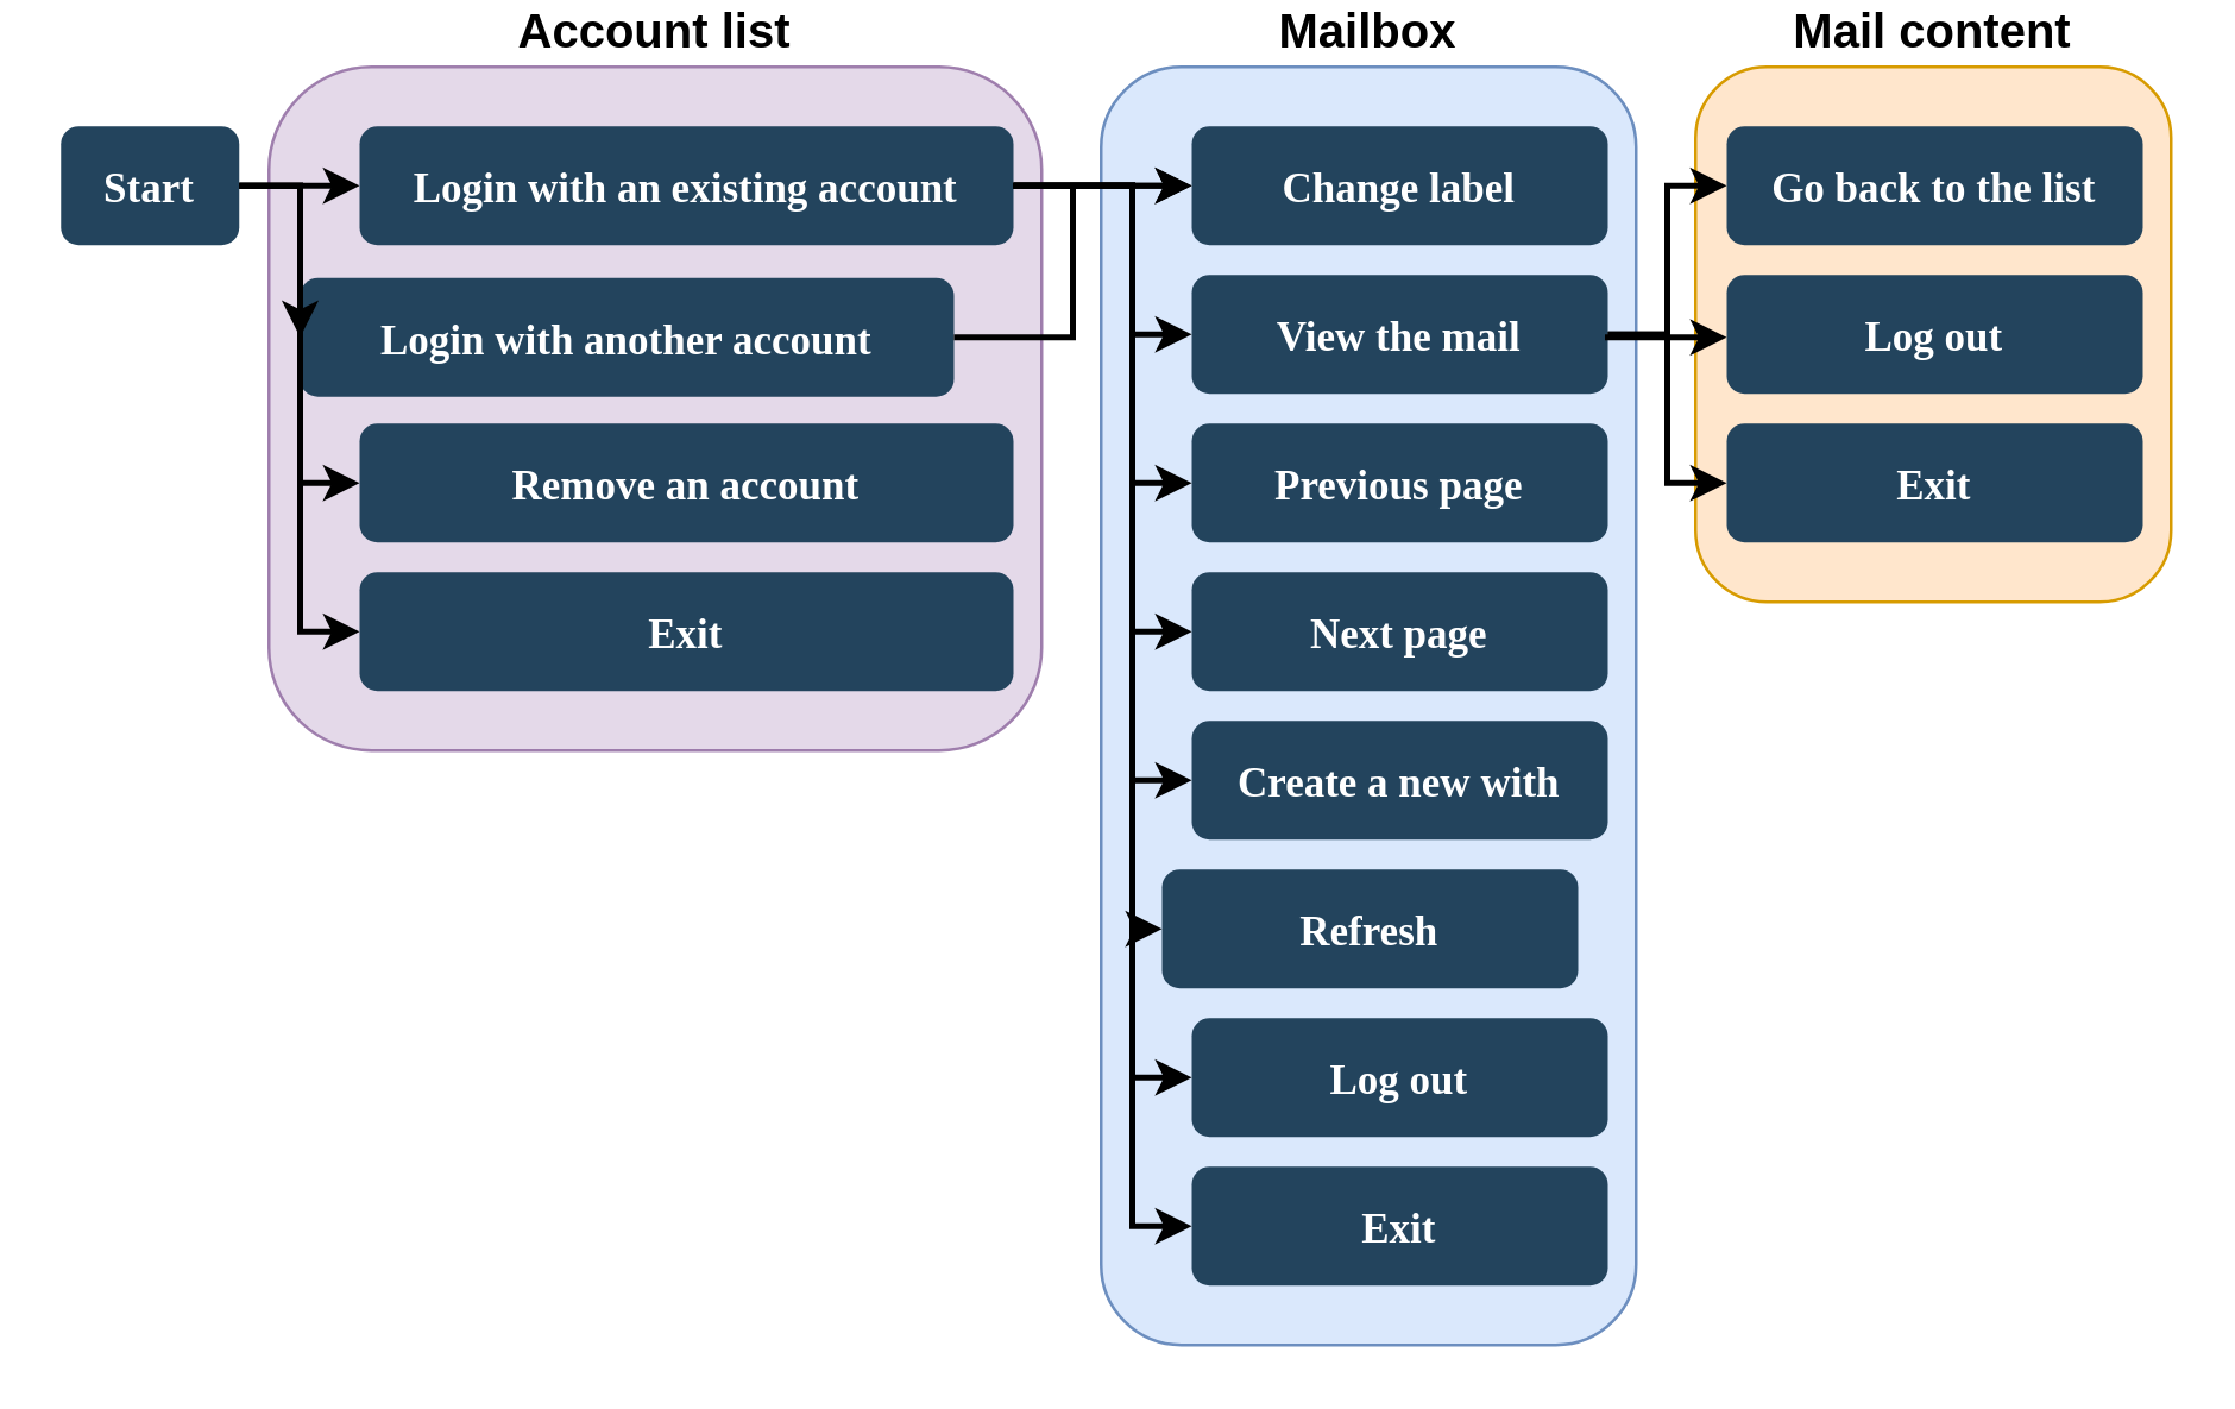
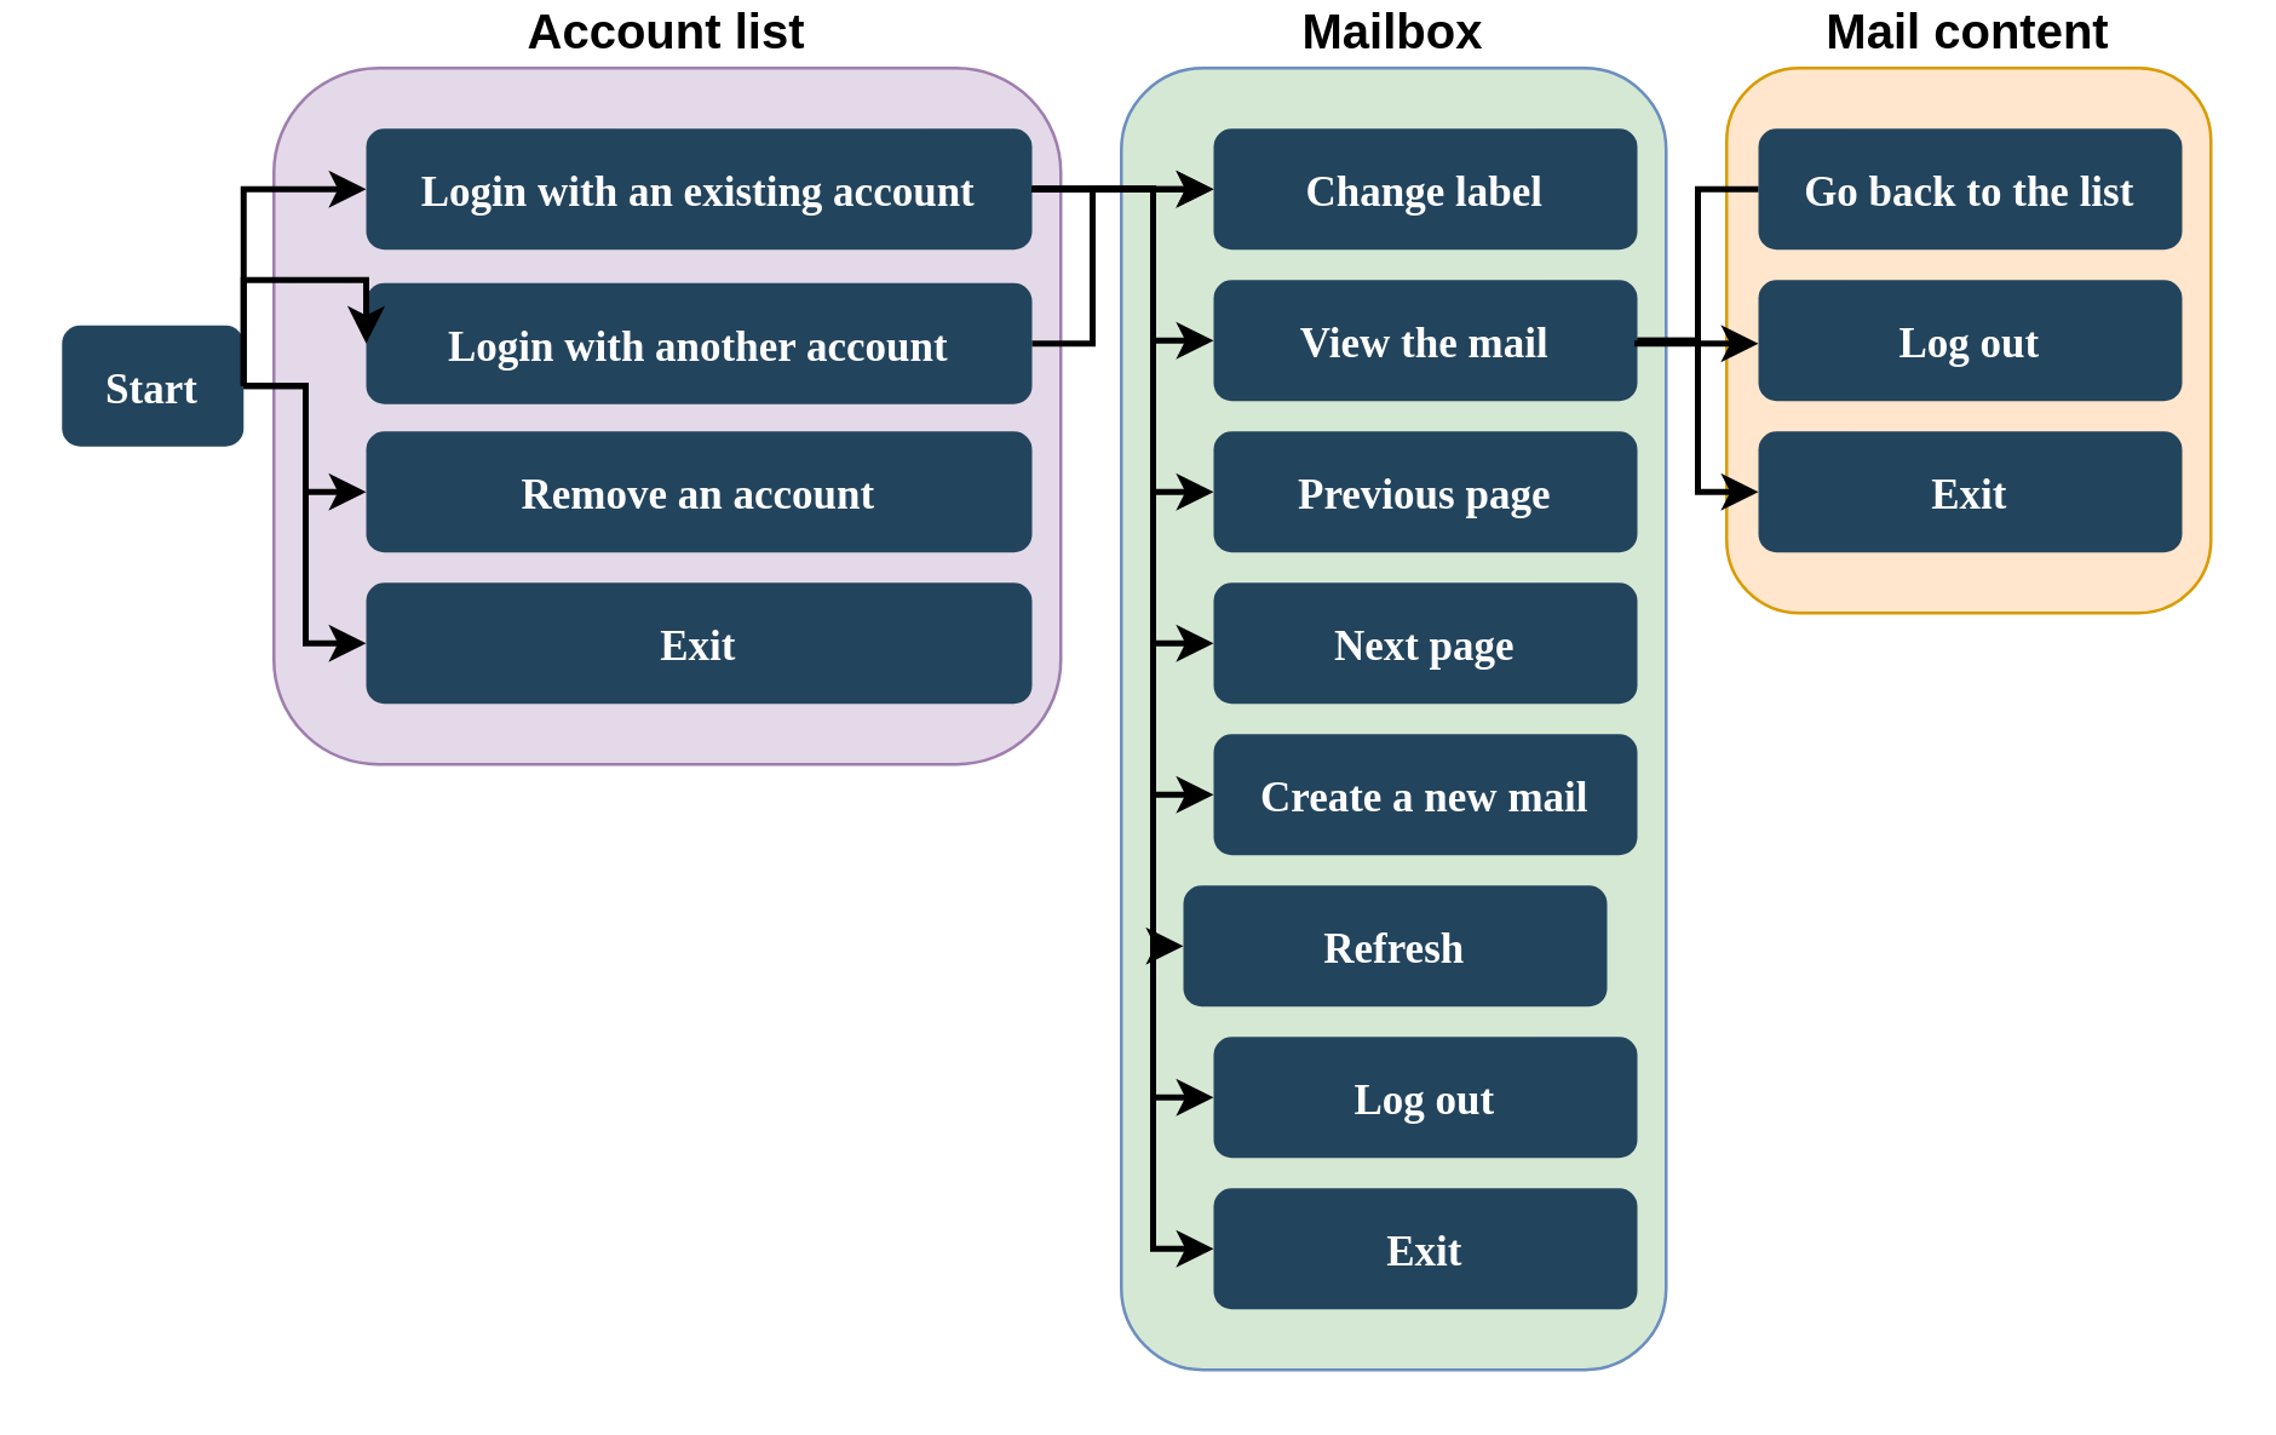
  <mxCell id="0" />
  <mxCell id="1" parent="0" />
  <mxCell id="2" value="&lt;font size=&quot;1&quot;&gt;&lt;b style=&quot;font-size: 16px&quot;&gt;Mail content&lt;/b&gt;&lt;/font&gt;" style="rounded=1;whiteSpace=wrap;html=1;fillColor=#ffe6cc;labelPosition=center;verticalLabelPosition=top;align=center;verticalAlign=bottom;strokeColor=#d79b00;" vertex="1" parent="1"><mxGeometry x="570" y="20" width="160" height="180" as="geometry" /></mxCell>
- <mxCell id="3" value="&lt;font size=&quot;1&quot;&gt;&lt;b style=&quot;font-size: 16px&quot;&gt;Mailbox&lt;/b&gt;&lt;/font&gt;" style="rounded=1;whiteSpace=wrap;html=1;fillColor=#dae8fc;labelPosition=center;verticalLabelPosition=top;align=center;verticalAlign=bottom;strokeColor=#6c8ebf;" vertex="1" parent="1"><mxGeometry x="370" y="20" width="180" height="430" as="geometry" /></mxCell>
+ <mxCell id="3" value="&lt;font size=&quot;1&quot;&gt;&lt;b style=&quot;font-size: 16px&quot;&gt;Mailbox&lt;/b&gt;&lt;/font&gt;" style="rounded=1;whiteSpace=wrap;html=1;fillColor=#d5e8d4;labelPosition=center;verticalLabelPosition=top;align=center;verticalAlign=bottom;strokeColor=#6c8ebf;" vertex="1" parent="1"><mxGeometry x="370" y="20" width="180" height="430" as="geometry" /></mxCell>
  <mxCell id="4" value="&lt;font size=&quot;1&quot;&gt;&lt;b style=&quot;font-size: 16px&quot;&gt;Account list&lt;br&gt;&lt;/b&gt;&lt;/font&gt;" style="rounded=1;whiteSpace=wrap;html=1;fillColor=#e1d5e7;opacity=90;labelPosition=center;verticalLabelPosition=top;align=center;verticalAlign=bottom;strokeColor=#9673a6;" vertex="1" parent="1"><mxGeometry x="90" y="20" width="260" height="230" as="geometry" /></mxCell>
- <mxCell id="5" value="Start" style="rounded=1;fillColor=#23445D;gradientColor=none;strokeColor=none;fontColor=#FFFFFF;fontStyle=1;fontFamily=Tahoma;fontSize=14" parent="1" vertex="1"><mxGeometry x="20" y="40" width="60" height="40" as="geometry" /></mxCell>
+ <mxCell id="5" value="Start" style="rounded=1;fillColor=#23445D;gradientColor=none;strokeColor=none;fontColor=#FFFFFF;fontStyle=1;fontFamily=Tahoma;fontSize=14" parent="1" vertex="1"><mxGeometry x="20" y="105" width="60" height="40" as="geometry" /></mxCell>
  <mxCell id="6" value="" style="edgeStyle=elbowEdgeStyle;elbow=vertical;strokeWidth=2;rounded=0;exitX=1;exitY=0.5;exitDx=0;exitDy=0;entryX=0;entryY=0.5;entryDx=0;entryDy=0;" parent="1" source="5" target="7" edge="1"><mxGeometry x="407.5" y="225.5" width="100" height="100" as="geometry"><mxPoint x="357.5" y="315.5" as="sourcePoint" /><mxPoint x="180.5" y="190" as="targetPoint" /><Array as="points"><mxPoint x="100.5" y="60" /></Array></mxGeometry></mxCell>
  <mxCell id="7" value="Login with an existing account" style="rounded=1;fillColor=#23445D;gradientColor=none;strokeColor=none;fontColor=#FFFFFF;fontStyle=1;fontFamily=Tahoma;fontSize=14" vertex="1" parent="1"><mxGeometry x="120.5" y="40" width="220" height="40" as="geometry" /></mxCell>
- <mxCell id="8" value="Login with another account" style="rounded=1;fillColor=#23445D;gradientColor=none;strokeColor=none;fontColor=#FFFFFF;fontStyle=1;fontFamily=Tahoma;fontSize=14" vertex="1" parent="1"><mxGeometry x="100.5" y="91" width="220" height="40" as="geometry" /></mxCell>
+ <mxCell id="8" value="Login with another account" style="rounded=1;fillColor=#23445D;gradientColor=none;strokeColor=none;fontColor=#FFFFFF;fontStyle=1;fontFamily=Tahoma;fontSize=14" vertex="1" parent="1"><mxGeometry x="120.5" y="91" width="220" height="40" as="geometry" /></mxCell>
  <mxCell id="9" value="" style="edgeStyle=elbowEdgeStyle;strokeWidth=2;rounded=0;entryX=0;entryY=0.5;entryDx=0;entryDy=0;exitX=1;exitY=0.5;exitDx=0;exitDy=0;" edge="1" parent="1" source="5" target="8"><mxGeometry x="417.5" y="235.5" width="100" height="100" as="geometry"><mxPoint x="110.5" y="60" as="sourcePoint" /><mxPoint x="130.5" y="70" as="targetPoint" /><Array as="points"><mxPoint x="100.5" y="90" /></Array></mxGeometry></mxCell>
  <mxCell id="10" value="Remove an account" style="rounded=1;fillColor=#23445D;gradientColor=none;strokeColor=none;fontColor=#FFFFFF;fontStyle=1;fontFamily=Tahoma;fontSize=14" vertex="1" parent="1"><mxGeometry x="120.5" y="140" width="220" height="40" as="geometry" /></mxCell>
  <mxCell id="11" value="" style="edgeStyle=elbowEdgeStyle;strokeWidth=2;rounded=0;entryX=0;entryY=0.5;entryDx=0;entryDy=0;exitX=1;exitY=0.5;exitDx=0;exitDy=0;" edge="1" parent="1" source="5" target="10"><mxGeometry x="427.5" y="245.5" width="100" height="100" as="geometry"><mxPoint x="110.5" y="60" as="sourcePoint" /><mxPoint x="130.5" y="120" as="targetPoint" /><Array as="points"><mxPoint x="100.5" y="110" /><mxPoint x="95.5" y="120" /><mxPoint x="95.5" y="100" /></Array></mxGeometry></mxCell>
  <mxCell id="12" value="Exit" style="rounded=1;fillColor=#23445D;gradientColor=none;strokeColor=none;fontColor=#FFFFFF;fontStyle=1;fontFamily=Tahoma;fontSize=14" vertex="1" parent="1"><mxGeometry x="120.5" y="190" width="220" height="40" as="geometry" /></mxCell>
  <mxCell id="13" value="" style="edgeStyle=elbowEdgeStyle;strokeWidth=2;rounded=0;entryX=0;entryY=0.5;entryDx=0;entryDy=0;exitX=1;exitY=0.5;exitDx=0;exitDy=0;" edge="1" parent="1" source="5" target="12"><mxGeometry x="437.5" y="255.5" width="100" height="100" as="geometry"><mxPoint x="90" y="70" as="sourcePoint" /><mxPoint x="120.5" y="170" as="targetPoint" /><Array as="points"><mxPoint x="100.5" y="130" /><mxPoint x="90.5" y="140" /></Array></mxGeometry></mxCell>
  <mxCell id="14" value="Change label" style="rounded=1;fillColor=#23445D;gradientColor=none;strokeColor=none;fontColor=#FFFFFF;fontStyle=1;fontFamily=Tahoma;fontSize=14" vertex="1" parent="1"><mxGeometry x="400.5" y="40" width="140" height="40" as="geometry" /></mxCell>
  <mxCell id="15" value="View the mail" style="rounded=1;fillColor=#23445D;gradientColor=none;strokeColor=none;fontColor=#FFFFFF;fontStyle=1;fontFamily=Tahoma;fontSize=14" vertex="1" parent="1"><mxGeometry x="400.5" y="90" width="140" height="40" as="geometry" /></mxCell>
  <mxCell id="16" value="Previous page" style="rounded=1;fillColor=#23445D;gradientColor=none;strokeColor=none;fontColor=#FFFFFF;fontStyle=1;fontFamily=Tahoma;fontSize=14" vertex="1" parent="1"><mxGeometry x="400.5" y="140" width="140" height="40" as="geometry" /></mxCell>
  <mxCell id="17" value="Next page" style="rounded=1;fillColor=#23445D;gradientColor=none;strokeColor=none;fontColor=#FFFFFF;fontStyle=1;fontFamily=Tahoma;fontSize=14" vertex="1" parent="1"><mxGeometry x="400.5" y="190" width="140" height="40" as="geometry" /></mxCell>
- <mxCell id="18" value="Create a new with" style="rounded=1;fillColor=#23445D;gradientColor=none;strokeColor=none;fontColor=#FFFFFF;fontStyle=1;fontFamily=Tahoma;fontSize=14" vertex="1" parent="1"><mxGeometry x="400.5" y="240" width="140" height="40" as="geometry" /></mxCell>
+ <mxCell id="18" value="Create a new mail" style="rounded=1;fillColor=#23445D;gradientColor=none;strokeColor=none;fontColor=#FFFFFF;fontStyle=1;fontFamily=Tahoma;fontSize=14" vertex="1" parent="1"><mxGeometry x="400.5" y="240" width="140" height="40" as="geometry" /></mxCell>
  <mxCell id="19" value="Refresh" style="rounded=1;fillColor=#23445D;gradientColor=none;strokeColor=none;fontColor=#FFFFFF;fontStyle=1;fontFamily=Tahoma;fontSize=14" vertex="1" parent="1"><mxGeometry x="390.5" y="290" width="140" height="40" as="geometry" /></mxCell>
  <mxCell id="20" value="" style="edgeStyle=elbowEdgeStyle;strokeWidth=2;rounded=0;entryX=0;entryY=0.5;entryDx=0;entryDy=0;exitX=1;exitY=0.5;exitDx=0;exitDy=0;" edge="1" parent="1" source="7" target="14"><mxGeometry x="688" y="225.5" width="100" height="100" as="geometry"><mxPoint x="330.5" y="30" as="sourcePoint" /><mxPoint x="371" y="180" as="targetPoint" /><Array as="points"><mxPoint x="360.5" y="60" /><mxPoint x="341" y="110" /></Array></mxGeometry></mxCell>
  <mxCell id="21" value="" style="edgeStyle=elbowEdgeStyle;strokeWidth=2;rounded=0;entryX=0;entryY=0.5;entryDx=0;entryDy=0;exitX=1;exitY=0.5;exitDx=0;exitDy=0;" edge="1" parent="1" source="8" target="14"><mxGeometry x="688" y="275.08" width="100" height="100" as="geometry"><mxPoint x="340.5" y="110" as="sourcePoint" /><mxPoint x="380.5" y="109.58" as="targetPoint" /><Array as="points"><mxPoint x="360.5" y="90" /></Array></mxGeometry></mxCell>
  <mxCell id="22" value="" style="edgeStyle=elbowEdgeStyle;strokeWidth=2;rounded=0;entryX=0;entryY=0.5;entryDx=0;entryDy=0;exitX=1;exitY=0.5;exitDx=0;exitDy=0;" edge="1" parent="1" source="7" target="15"><mxGeometry x="698" y="285.08" width="100" height="100" as="geometry"><mxPoint x="350.5" y="121" as="sourcePoint" /><mxPoint x="410.5" y="70" as="targetPoint" /><Array as="points"><mxPoint x="380.5" y="90" /></Array></mxGeometry></mxCell>
  <mxCell id="23" value="Log out" style="rounded=1;fillColor=#23445D;gradientColor=none;strokeColor=none;fontColor=#FFFFFF;fontStyle=1;fontFamily=Tahoma;fontSize=14" vertex="1" parent="1"><mxGeometry x="400.5" y="340" width="140" height="40" as="geometry" /></mxCell>
  <mxCell id="24" value="Exit" style="rounded=1;fillColor=#23445D;gradientColor=none;strokeColor=none;fontColor=#FFFFFF;fontStyle=1;fontFamily=Tahoma;fontSize=14" vertex="1" parent="1"><mxGeometry x="400.5" y="390" width="140" height="40" as="geometry" /></mxCell>
  <mxCell id="25" value="" style="edgeStyle=elbowEdgeStyle;strokeWidth=2;rounded=0;entryX=0;entryY=0.5;entryDx=0;entryDy=0;exitX=1;exitY=0.5;exitDx=0;exitDy=0;" edge="1" parent="1" source="7" target="16"><mxGeometry x="708" y="295.08" width="100" height="100" as="geometry"><mxPoint x="350.5" y="70" as="sourcePoint" /><mxPoint x="410.5" y="120" as="targetPoint" /><Array as="points"><mxPoint x="380.5" y="110" /></Array></mxGeometry></mxCell>
  <mxCell id="26" value="" style="edgeStyle=elbowEdgeStyle;strokeWidth=2;rounded=0;entryX=0;entryY=0.5;entryDx=0;entryDy=0;exitX=1;exitY=0.5;exitDx=0;exitDy=0;" edge="1" parent="1" source="7" target="17"><mxGeometry x="718" y="305.08" width="100" height="100" as="geometry"><mxPoint x="350.5" y="70" as="sourcePoint" /><mxPoint x="410.5" y="170" as="targetPoint" /><Array as="points"><mxPoint x="380.5" y="140" /></Array></mxGeometry></mxCell>
  <mxCell id="27" value="" style="edgeStyle=elbowEdgeStyle;strokeWidth=2;rounded=0;entryX=0;entryY=0.5;entryDx=0;entryDy=0;exitX=1;exitY=0.5;exitDx=0;exitDy=0;" edge="1" parent="1" source="7" target="18"><mxGeometry x="728" y="315.08" width="100" height="100" as="geometry"><mxPoint x="350.5" y="70" as="sourcePoint" /><mxPoint x="410.5" y="220" as="targetPoint" /><Array as="points"><mxPoint x="380.5" y="170" /></Array></mxGeometry></mxCell>
  <mxCell id="28" value="" style="edgeStyle=elbowEdgeStyle;strokeWidth=2;rounded=0;entryX=0;entryY=0.5;entryDx=0;entryDy=0;exitX=1;exitY=0.5;exitDx=0;exitDy=0;" edge="1" parent="1" source="7" target="19"><mxGeometry x="738" y="325.08" width="100" height="100" as="geometry"><mxPoint x="350.5" y="70" as="sourcePoint" /><mxPoint x="410.5" y="270" as="targetPoint" /><Array as="points"><mxPoint x="380.5" y="190" /></Array></mxGeometry></mxCell>
  <mxCell id="29" value="" style="edgeStyle=elbowEdgeStyle;strokeWidth=2;rounded=0;entryX=0;entryY=0.5;entryDx=0;entryDy=0;exitX=1;exitY=0.5;exitDx=0;exitDy=0;" edge="1" parent="1" source="7" target="23"><mxGeometry x="748" y="335.08" width="100" height="100" as="geometry"><mxPoint x="350.5" y="70" as="sourcePoint" /><mxPoint x="410.5" y="320" as="targetPoint" /><Array as="points"><mxPoint x="380.5" y="210" /></Array></mxGeometry></mxCell>
  <mxCell id="30" value="" style="edgeStyle=elbowEdgeStyle;strokeWidth=2;rounded=0;entryX=0;entryY=0.5;entryDx=0;entryDy=0;exitX=1;exitY=0.5;exitDx=0;exitDy=0;" edge="1" parent="1" source="7" target="24"><mxGeometry x="758" y="345.08" width="100" height="100" as="geometry"><mxPoint x="350.5" y="70" as="sourcePoint" /><mxPoint x="410.5" y="370" as="targetPoint" /><Array as="points"><mxPoint x="380.5" y="240" /></Array></mxGeometry></mxCell>
  <mxCell id="31" value="Log out" style="rounded=1;fillColor=#23445D;gradientColor=none;strokeColor=none;fontColor=#FFFFFF;fontStyle=1;fontFamily=Tahoma;fontSize=14" vertex="1" parent="1"><mxGeometry x="580.5" y="90" width="140" height="40" as="geometry" /></mxCell>
  <mxCell id="32" value="" style="edgeStyle=elbowEdgeStyle;elbow=vertical;strokeWidth=2;rounded=0;exitX=1;exitY=0.5;exitDx=0;exitDy=0;" edge="1" parent="1" source="15" target="31"><mxGeometry x="918" y="215.5" width="100" height="100" as="geometry"><mxPoint x="590.5" y="50" as="sourcePoint" /><mxPoint x="631" y="50" as="targetPoint" /><Array as="points"><mxPoint x="560.5" y="111" /></Array></mxGeometry></mxCell>
  <mxCell id="33" value="Exit" style="rounded=1;fillColor=#23445D;gradientColor=none;strokeColor=none;fontColor=#FFFFFF;fontStyle=1;fontFamily=Tahoma;fontSize=14" vertex="1" parent="1"><mxGeometry x="580.5" y="140" width="140" height="40" as="geometry" /></mxCell>
  <mxCell id="34" value="Go back to the list" style="rounded=1;fillColor=#23445D;gradientColor=none;strokeColor=none;fontColor=#FFFFFF;fontStyle=1;fontFamily=Tahoma;fontSize=14" vertex="1" parent="1"><mxGeometry x="580.5" y="40" width="140" height="40" as="geometry" /></mxCell>
- <mxCell id="35" value="" style="edgeStyle=elbowEdgeStyle;strokeWidth=2;rounded=0;entryX=0;entryY=0.5;entryDx=0;entryDy=0;exitX=1;exitY=0.5;exitDx=0;exitDy=0;" edge="1" parent="1" source="15" target="34"><mxGeometry x="888" y="244.08" width="100" height="100" as="geometry"><mxPoint x="540.5" y="80" as="sourcePoint" /><mxPoint x="600.5" y="29" as="targetPoint" /><Array as="points"><mxPoint x="560.5" y="59" /></Array></mxGeometry></mxCell>
+ <mxCell id="35" value="" style="edgeStyle=elbowEdgeStyle;strokeWidth=2;rounded=0;entryX=0;entryY=0.5;entryDx=0;entryDy=0;exitX=1;exitY=0.5;exitDx=0;exitDy=0;endArrow=none;" edge="1" parent="1" source="15" target="34"><mxGeometry x="888" y="244.08" width="100" height="100" as="geometry"><mxPoint x="540.5" y="80" as="sourcePoint" /><mxPoint x="600.5" y="29" as="targetPoint" /><Array as="points"><mxPoint x="560.5" y="59" /></Array></mxGeometry></mxCell>
  <mxCell id="36" value="" style="edgeStyle=elbowEdgeStyle;strokeWidth=2;rounded=0;entryX=0;entryY=0.5;entryDx=0;entryDy=0;exitX=1;exitY=0.5;exitDx=0;exitDy=0;" edge="1" parent="1" source="15" target="33"><mxGeometry x="898" y="254.08" width="100" height="100" as="geometry"><mxPoint x="560.5" y="150" as="sourcePoint" /><mxPoint x="590.5" y="70" as="targetPoint" /><Array as="points"><mxPoint x="560.5" y="140" /></Array></mxGeometry></mxCell>
